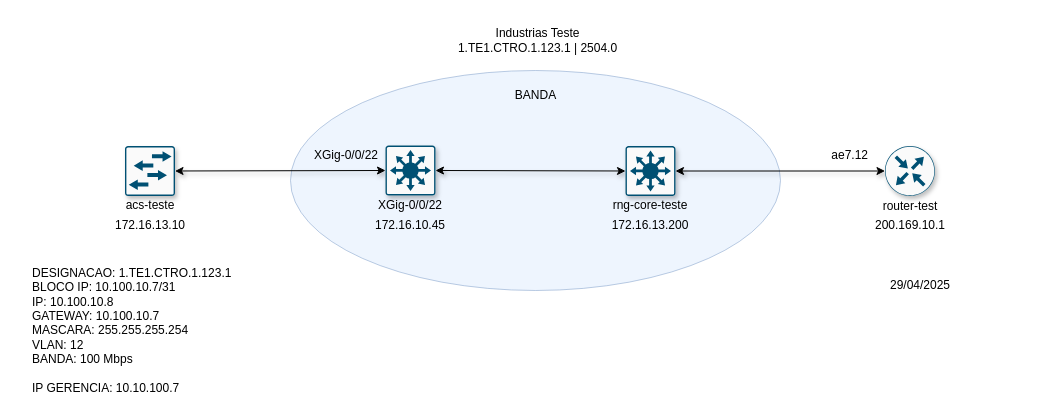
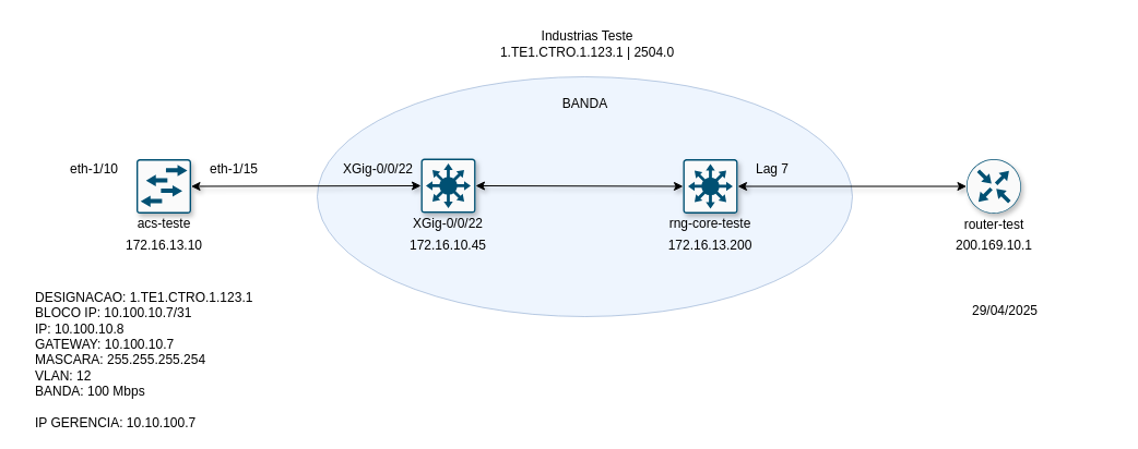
  <mxCell id="0" />
  <mxCell id="1" parent="0" />
  <mxCell id="2" value="" style="ellipse;whiteSpace=wrap;html=1;textShadow=0;labelBorderColor=none;labelBackgroundColor=none;opacity=45;fillColor=#dae8fc;strokeColor=#6c8ebf;" parent="1" vertex="1"><mxGeometry x="290" y="70" width="490" height="220" as="geometry" /></mxCell>
  <mxCell id="3" value="" style="endArrow=classic;html=1;rounded=0;startArrow=classic;startFill=1;exitX=1;exitY=0.5;exitDx=0;exitDy=0;exitPerimeter=0;entryX=0;entryY=0.5;entryDx=0;entryDy=0;entryPerimeter=0;shadow=1;" parent="1" source="24" target="25" edge="1"><mxGeometry width="50" height="50" relative="1" as="geometry"><mxPoint x="690" y="170" as="sourcePoint" /><mxPoint x="850" y="170" as="targetPoint" /></mxGeometry></mxCell>
  <mxCell id="4" value="BANDA" style="text;html=1;align=center;verticalAlign=middle;whiteSpace=wrap;rounded=0;" parent="1" vertex="1"><mxGeometry x="487.5" y="80" width="95" height="30" as="geometry" /></mxCell>
  <mxCell id="5" value="" style="endArrow=classic;html=1;rounded=0;exitX=1;exitY=0.5;exitDx=0;exitDy=0;exitPerimeter=0;startArrow=classic;startFill=1;entryX=0;entryY=0.5;entryDx=0;entryDy=0;entryPerimeter=0;shadow=1;" parent="1" source="22" target="23" edge="1"><mxGeometry width="50" height="50" relative="1" as="geometry"><mxPoint x="183.58" y="170" as="sourcePoint" /><mxPoint x="360" y="170" as="targetPoint" /></mxGeometry></mxCell>
  <mxCell id="6" value="" style="endArrow=classic;html=1;rounded=0;startArrow=classic;startFill=1;exitX=1;exitY=0.5;exitDx=0;exitDy=0;exitPerimeter=0;entryX=0;entryY=0.5;entryDx=0;entryDy=0;entryPerimeter=0;shadow=1;" parent="1" source="23" target="24" edge="1"><mxGeometry width="50" height="50" relative="1" as="geometry"><mxPoint x="460" y="170" as="sourcePoint" /><mxPoint x="610" y="170" as="targetPoint" /></mxGeometry></mxCell>
  <mxCell id="7" value="Industrias Teste&lt;br&gt;1.TE1.CTRO.1.123.1 | 2504.0" style="text;html=1;align=center;verticalAlign=middle;rounded=0;labelBackgroundColor=none;textShadow=0;whiteSpace=wrap;strokeColor=light-dark(#ffffff, #a9b8c7);" parent="1" vertex="1"><mxGeometry x="375" y="20" width="325" height="40" as="geometry" /></mxCell>
  <mxCell id="8" value="acs-teste" style="text;html=1;align=center;verticalAlign=middle;whiteSpace=wrap;rounded=0;" parent="1" vertex="1"><mxGeometry x="69.5" y="190" width="160" height="30" as="geometry" /></mxCell>
  <mxCell id="9" value="XGig-0/0/22" style="text;html=1;align=center;verticalAlign=middle;whiteSpace=wrap;rounded=0;" parent="1" vertex="1"><mxGeometry x="300" y="190" width="220" height="30" as="geometry" /></mxCell>
  <mxCell id="10" value="rng-core-teste" style="text;html=1;align=center;verticalAlign=middle;whiteSpace=wrap;rounded=0;" parent="1" vertex="1"><mxGeometry x="540" y="190" width="220" height="30" as="geometry" /></mxCell>
  <mxCell id="11" value="router-test" style="text;html=1;align=center;verticalAlign=middle;whiteSpace=wrap;rounded=0;" parent="1" vertex="1"><mxGeometry x="799.5" y="191" width="220" height="30" as="geometry" /></mxCell>
- <mxCell id="12" value="ae7.12" style="text;html=1;align=right;verticalAlign=middle;whiteSpace=wrap;rounded=0;" parent="1" vertex="1"><mxGeometry x="810" y="140" width="60" height="30" as="geometry" /></mxCell>
  <mxCell id="13" value="29/04/2025" style="text;html=1;align=center;verticalAlign=middle;whiteSpace=wrap;rounded=0;" parent="1" vertex="1"><mxGeometry x="890" y="270" width="60" height="30" as="geometry" /></mxCell>
  <mxCell id="14" value="XGig-0/0/22" style="text;html=1;align=right;verticalAlign=middle;whiteSpace=wrap;rounded=0;" parent="1" vertex="1"><mxGeometry x="290" y="140" width="90" height="30" as="geometry" /></mxCell>
  <mxCell id="15" value="172.16.13.10" style="text;html=1;align=center;verticalAlign=middle;whiteSpace=wrap;rounded=0;" parent="1" vertex="1"><mxGeometry x="69.5" y="210" width="160" height="30" as="geometry" /></mxCell>
  <mxCell id="16" value="172.16.10.45" style="text;html=1;align=center;verticalAlign=middle;whiteSpace=wrap;rounded=0;" parent="1" vertex="1"><mxGeometry x="330" y="210" width="160" height="30" as="geometry" /></mxCell>
  <mxCell id="17" value="172.16.13.200" style="text;html=1;align=center;verticalAlign=middle;whiteSpace=wrap;rounded=0;" parent="1" vertex="1"><mxGeometry x="570" y="210" width="160" height="30" as="geometry" /></mxCell>
  <mxCell id="18" value="200.169.10.1" style="text;html=1;align=center;verticalAlign=middle;whiteSpace=wrap;rounded=0;" parent="1" vertex="1"><mxGeometry x="829.5" y="210" width="160" height="30" as="geometry" /></mxCell>
+ <mxCell id="19" value="Lag 7" style="text;html=1;align=left;verticalAlign=middle;whiteSpace=wrap;rounded=0;" parent="1" vertex="1"><mxGeometry x="690" y="140" width="50" height="30" as="geometry" /></mxCell>
  <mxCell id="20" value="&lt;div&gt;DESIGNACAO: 1.TE1.CTRO.1.123.1&amp;nbsp;&lt;/div&gt;&lt;div&gt;BLOCO IP: 10.100.10.7/31&amp;nbsp;&amp;nbsp;&lt;/div&gt;&lt;div&gt;IP: 10.100.10.8&amp;nbsp;&lt;/div&gt;&lt;div&gt;GATEWAY: 10.100.10.7&amp;nbsp;&lt;/div&gt;&lt;div&gt;MASCARA: 255.255.255.254&lt;/div&gt;&lt;div&gt;VLAN: 12&amp;nbsp;&lt;/div&gt;&lt;div&gt;BANDA: 100 Mbps&lt;br&gt;&lt;br&gt;IP GERENCIA: 10.10.100.7&lt;/div&gt;" style="text;html=1;align=left;verticalAlign=middle;whiteSpace=wrap;rounded=0;" parent="1" vertex="1"><mxGeometry x="30" y="270" width="260" height="120" as="geometry" /></mxCell>
+ <mxCell id="21" value="eth-1/15" style="text;html=1;align=left;verticalAlign=middle;whiteSpace=wrap;rounded=0;" parent="1" vertex="1"><mxGeometry x="190" y="140" width="90" height="30" as="geometry" /></mxCell>
  <mxCell id="22" value="" style="sketch=0;points=[[0.015,0.015,0],[0.985,0.015,0],[0.985,0.985,0],[0.015,0.985,0],[0.25,0,0],[0.5,0,0],[0.75,0,0],[1,0.25,0],[1,0.5,0],[1,0.75,0],[0.75,1,0],[0.5,1,0],[0.25,1,0],[0,0.75,0],[0,0.5,0],[0,0.25,0]];verticalLabelPosition=bottom;html=1;verticalAlign=top;aspect=fixed;align=center;pointerEvents=1;shape=mxgraph.cisco19.rect;prIcon=l2_switch;fillColor=#FAFAFA;strokeColor=#005073;shadow=1;" parent="1" vertex="1"><mxGeometry x="124.5" y="145.5" width="50" height="50" as="geometry" /></mxCell>
  <mxCell id="23" value="" style="sketch=0;points=[[0.015,0.015,0],[0.985,0.015,0],[0.985,0.985,0],[0.015,0.985,0],[0.25,0,0],[0.5,0,0],[0.75,0,0],[1,0.25,0],[1,0.5,0],[1,0.75,0],[0.75,1,0],[0.5,1,0],[0.25,1,0],[0,0.75,0],[0,0.5,0],[0,0.25,0]];verticalLabelPosition=bottom;html=1;verticalAlign=top;aspect=fixed;align=center;pointerEvents=1;shape=mxgraph.cisco19.rect;prIcon=l3_switch;fillColor=#FAFAFA;strokeColor=#005073;shadow=1;" parent="1" vertex="1"><mxGeometry x="385" y="145" width="50" height="50" as="geometry" /></mxCell>
  <mxCell id="24" value="" style="sketch=0;points=[[0.015,0.015,0],[0.985,0.015,0],[0.985,0.985,0],[0.015,0.985,0],[0.25,0,0],[0.5,0,0],[0.75,0,0],[1,0.25,0],[1,0.5,0],[1,0.75,0],[0.75,1,0],[0.5,1,0],[0.25,1,0],[0,0.75,0],[0,0.5,0],[0,0.25,0]];verticalLabelPosition=bottom;html=1;verticalAlign=top;aspect=fixed;align=center;pointerEvents=1;shape=mxgraph.cisco19.rect;prIcon=l3_switch;fillColor=#FAFAFA;strokeColor=#005073;shadow=1;" parent="1" vertex="1"><mxGeometry x="625" y="145.5" width="50" height="50" as="geometry" /></mxCell>
  <mxCell id="25" value="" style="sketch=0;points=[[0.5,0,0],[1,0.5,0],[0.5,1,0],[0,0.5,0],[0.145,0.145,0],[0.856,0.145,0],[0.855,0.856,0],[0.145,0.855,0]];verticalLabelPosition=bottom;html=1;verticalAlign=top;aspect=fixed;align=center;pointerEvents=1;shape=mxgraph.cisco19.rect;prIcon=router;fillColor=#FAFAFA;strokeColor=#005073;shadow=1;" parent="1" vertex="1"><mxGeometry x="884.5" y="145.5" width="50" height="50" as="geometry" /></mxCell>
+ <mxCell id="26" value="eth-1/10" style="text;html=1;align=right;verticalAlign=middle;whiteSpace=wrap;rounded=0;" parent="1" vertex="1"><mxGeometry x="20" y="140" width="90" height="30" as="geometry" /></mxCell>
